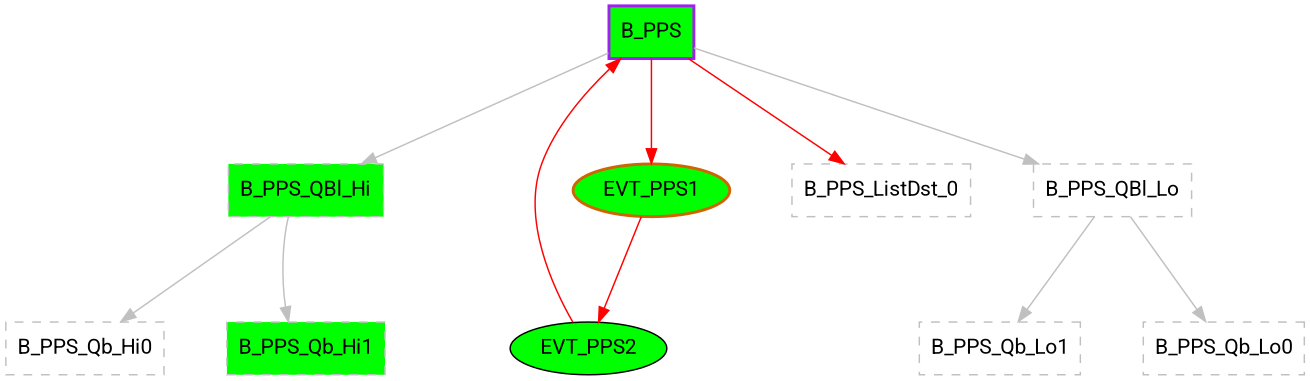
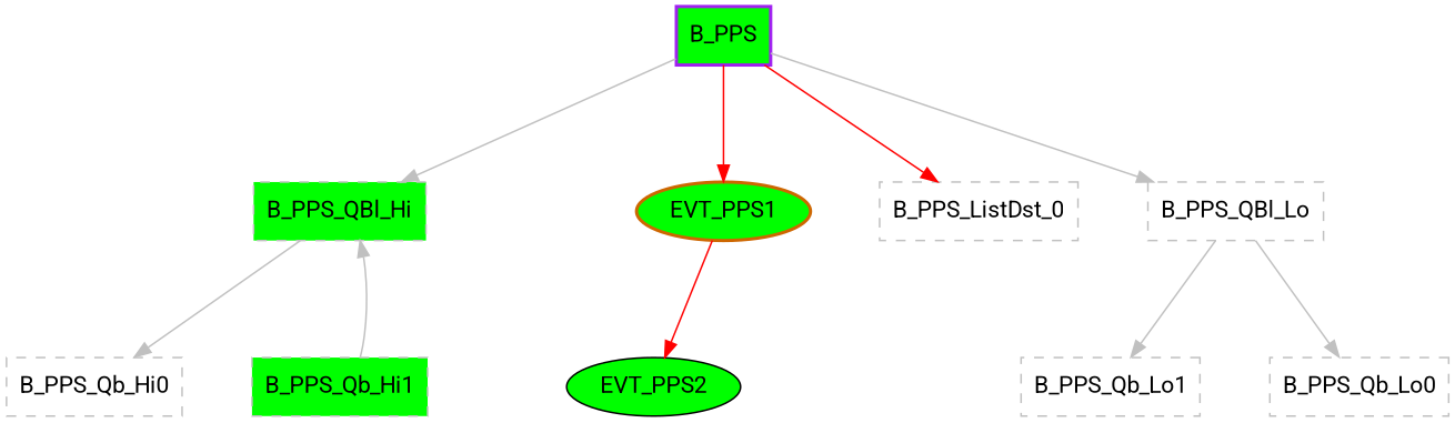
  digraph {
    fontname=Roboto
    mindist=1.0
    nodesep=0.6
    rankdir=TB
    ranksep=1.0
    root=Demo
    node [color=gray cpu=0 fillcolor=green flags="0x0000000a" fontname=Roboto shape=rectangle style="dashed, filled" type=qbuf]
    edge [color=gray fontname=Roboto type=defdst]
    B_PPS [beamproc=beam1 bpentry=false bpexit=false color=purple flags="0x00308107" patentry=false patexit=true pattern=PPS_QHI penwidth=2 qhi=true qil=false qlo=true style=filled tperiod=100000000 type=block]
    EVT_PPS1 [beamin=0 beamproc=beam1 bpcstart=0 bpentry=false bpexit=false bpid=8 color=darkorange3 evtno=215 fid=1 flags="0x00002102" gid=5 par="0x000000000000000b" patentry=true patexit=false pattern=PPS_QHI penwidth=2 reqnobeam=0 shape=oval sid=2 style=filled tef=0 toffs=0 type=tmsg vacc=0]
    B_PPS_QBl_Hi [flags="0x00000009" type=qinfo]
    B_PPS_QBl_Lo [fillcolor=white flags="0x00000009" type=qinfo]
    B_PPS_ListDst_0 [fillcolor=white flags="0x0000000c" type=listdst]
    EVT_PPS2 [beamin=0 beamproc=beam1 bpcstart=0 bpentry=false bpexit=false bpid=8 color=black evtno=205 fid=1 flags="0x00000102" gid=5 par="0x000000000000000c" patentry=false patexit=false pattern=PPS_QHI reqnobeam=0 shape=oval sid=2 style=filled tef=0 toffs=50000000 type=tmsg vacc=0]
    B_PPS_Qb_Hi0 [fillcolor=white]
    B_PPS_Qb_Hi1
    B_PPS_Qb_Lo0 [fillcolor=white]
    B_PPS_Qb_Lo1 [fillcolor=white]
    B_PPS -> EVT_PPS1 [color=red]
    B_PPS -> B_PPS_QBl_Hi [type=priohi]
    B_PPS -> B_PPS_QBl_Lo [type=priolo]
    B_PPS -> B_PPS_ListDst_0 [color=red]
    EVT_PPS1 -> EVT_PPS2 [color=red]
    B_PPS_QBl_Hi -> B_PPS_Qb_Hi0 [type=meta]
-   B_PPS_QBl_Hi -> B_PPS_Qb_Hi1 [type=meta]
+   B_PPS_Qb_Hi1 -> B_PPS_QBl_Hi [type=meta]
    B_PPS_QBl_Lo -> B_PPS_Qb_Lo0 [type=meta]
    B_PPS_QBl_Lo -> B_PPS_Qb_Lo1 [type=meta]
-   EVT_PPS2 -> B_PPS [color=red]
  }
